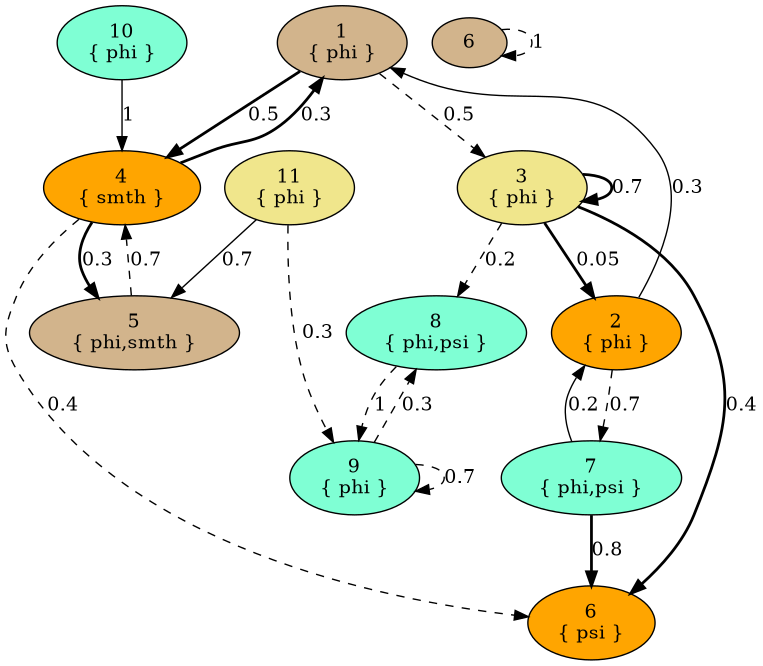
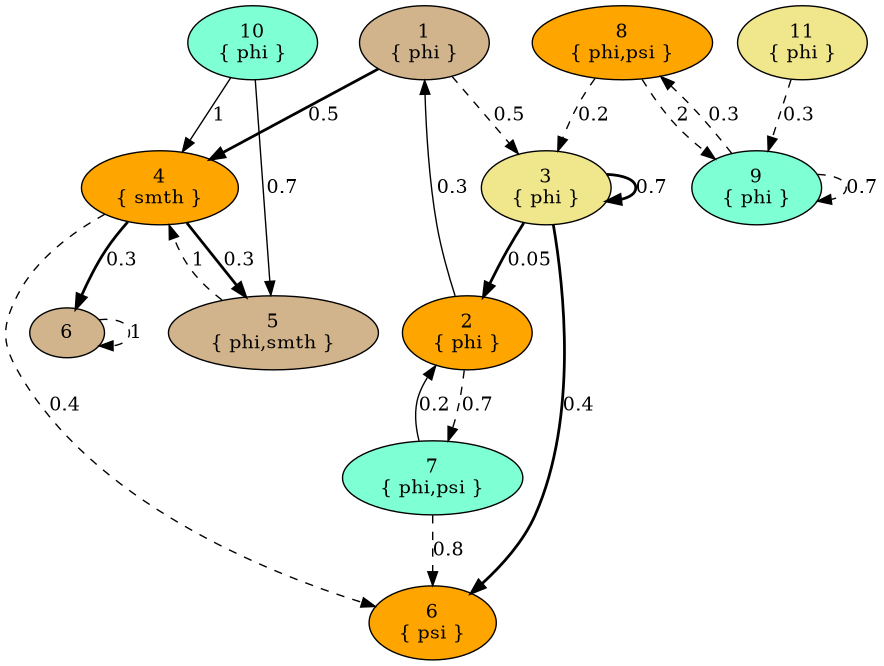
  digraph {
    node [fillcolor=orange style=filled]
    edge [style=dashed]
    n1 [fillcolor=tan label="1\n{ phi }"]
    n2 [fillcolor=khaki label="3\n{ phi }"]
    n3 [label="4\n{ smth }"]
    n4 [label="2\n{ phi }"]
    n5 [label="6\n{ psi }"]
-   n6 [fillcolor=aquamarine label="8\n{ phi,psi }"]
+   n6 [label="8\n{ phi,psi }"]
    n7 [fillcolor=tan label="5\n{ phi,smth }"]
    n8 [fillcolor=aquamarine label="7\n{ phi,psi }"]
    n9 [fillcolor=aquamarine label="9\n{ phi }"]
    n10 [fillcolor=aquamarine label="10\n{ phi }"]
    n11 [fillcolor=khaki label="11\n{ phi }"]
    n12 [fillcolor=tan label=6]
    n1 -> n2 [label=0.5]
    n1 -> n3 [label=0.5 style=bold]
    n2 -> n2 [label=0.7 style=bold]
    n2 -> n4 [label=0.05 style=bold]
    n2 -> n5 [label=0.4 style=bold]
-   n2 -> n6 [label=0.2]
-   n3 -> n1 [label=0.3 style=bold]
+   n6 -> n2 [label=0.2]
+   n3 -> n12 [label=0.3 style=bold]
    n3 -> n5 [label=0.4]
    n3 -> n7 [label=0.3 style=bold]
    n4 -> n1 [label=0.3 style=solid]
    n4 -> n8 [label=0.7]
-   n6 -> n9 [label=1]
-   n7 -> n3 [label=0.7]
+   n6 -> n9 [label=2]
+   n7 -> n3 [label=1]
    n8 -> n4 [label=0.2 style=solid]
-   n8 -> n5 [label=0.8 style=bold]
+   n8 -> n5 [label=0.8]
    n9 -> n6 [label=0.3]
    n9 -> n9 [label=0.7]
    n10 -> n3 [label=1 style=solid]
-   n11 -> n7 [label=0.7 style=solid]
+   n10 -> n7 [label=0.7 style=solid]
    n11 -> n9 [label=0.3]
    n12 -> n12 [label=1]
  }
